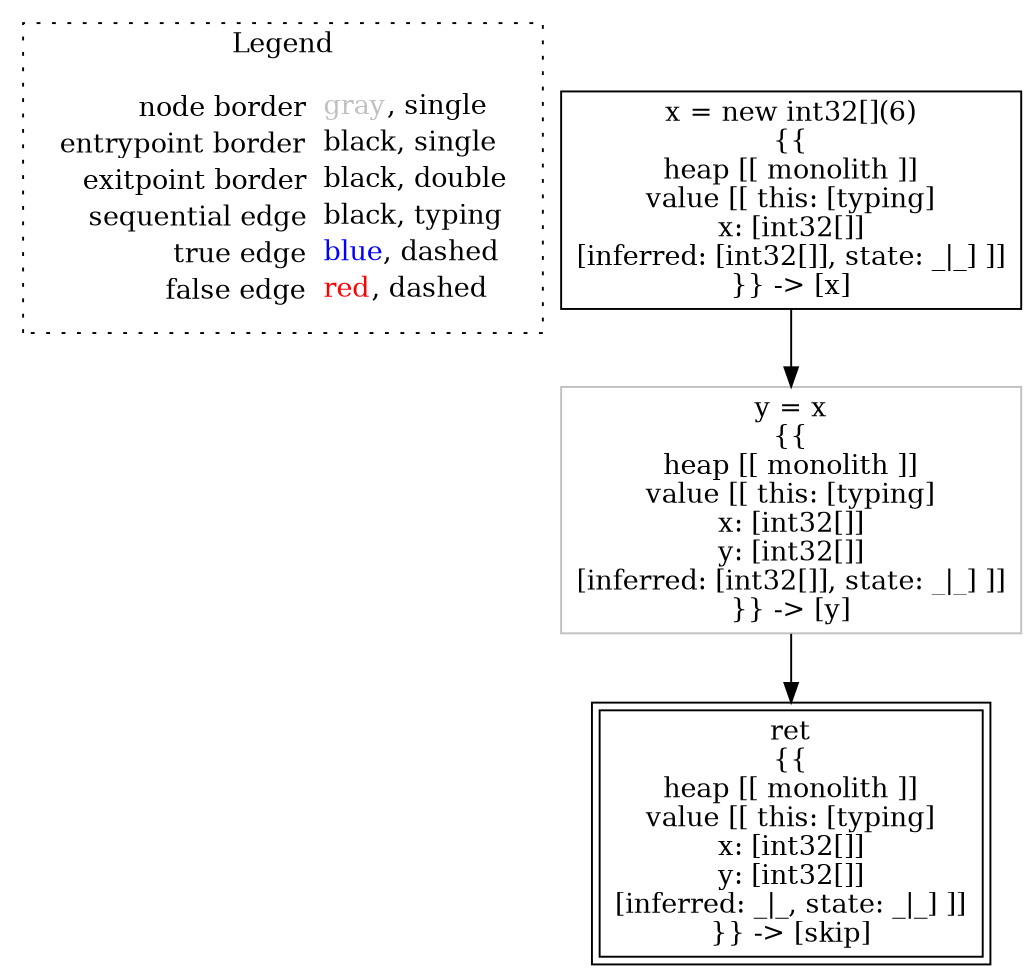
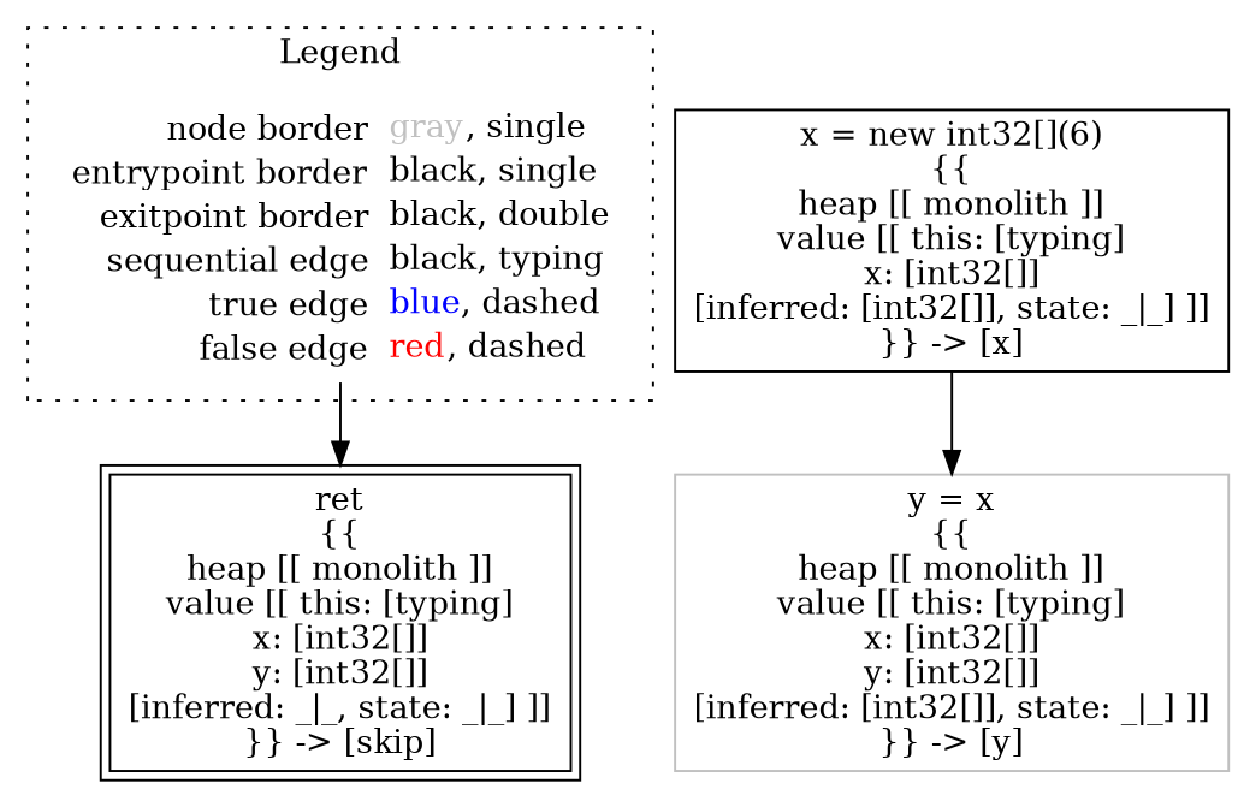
  digraph {
    node [shape=rect color=black]
    edge [color=black]
    n1 [label=<<table border="0" cellpadding="2" cellspacing="0" cellborder="0"><tr><td align="right">node border&nbsp;</td><td align="left"><font color="gray">gray</font>, single</td></tr><tr><td align="right">entrypoint border&nbsp;</td><td align="left"><font color="black">black</font>, single</td></tr><tr><td align="right">exitpoint border&nbsp;</td><td align="left"><font color="black">black</font>, double</td></tr><tr><td align="right">sequential edge&nbsp;</td><td align="left"><font color="black">black</font>, typing</td></tr><tr><td align="right">true edge&nbsp;</td><td align="left"><font color="blue">blue</font>, dashed</td></tr><tr><td align="right">false edge&nbsp;</td><td align="left"><font color="red">red</font>, dashed</td></tr></table>> shape=plaintext color=""]
    n2 [label=<x = new int32[](6)<BR/>{{<BR/>heap [[ monolith ]]<BR/>value [[ this: [typing]<BR/>x: [int32[]]<BR/>[inferred: [int32[]], state: _|_] ]]<BR/>}} -&gt; [x]>]
    n3 [color=gray label=<y = x<BR/>{{<BR/>heap [[ monolith ]]<BR/>value [[ this: [typing]<BR/>x: [int32[]]<BR/>y: [int32[]]<BR/>[inferred: [int32[]], state: _|_] ]]<BR/>}} -&gt; [y]>]
    n4 [label=<ret<BR/>{{<BR/>heap [[ monolith ]]<BR/>value [[ this: [typing]<BR/>x: [int32[]]<BR/>y: [int32[]]<BR/>[inferred: _|_, state: _|_] ]]<BR/>}} -&gt; [skip]> peripheries=2]
    subgraph cluster_1 {
      label=Legend
      style=dotted
      n1
    }
    n2 -> n3
-   n3 -> n4
+   n1 -> n4
  }
